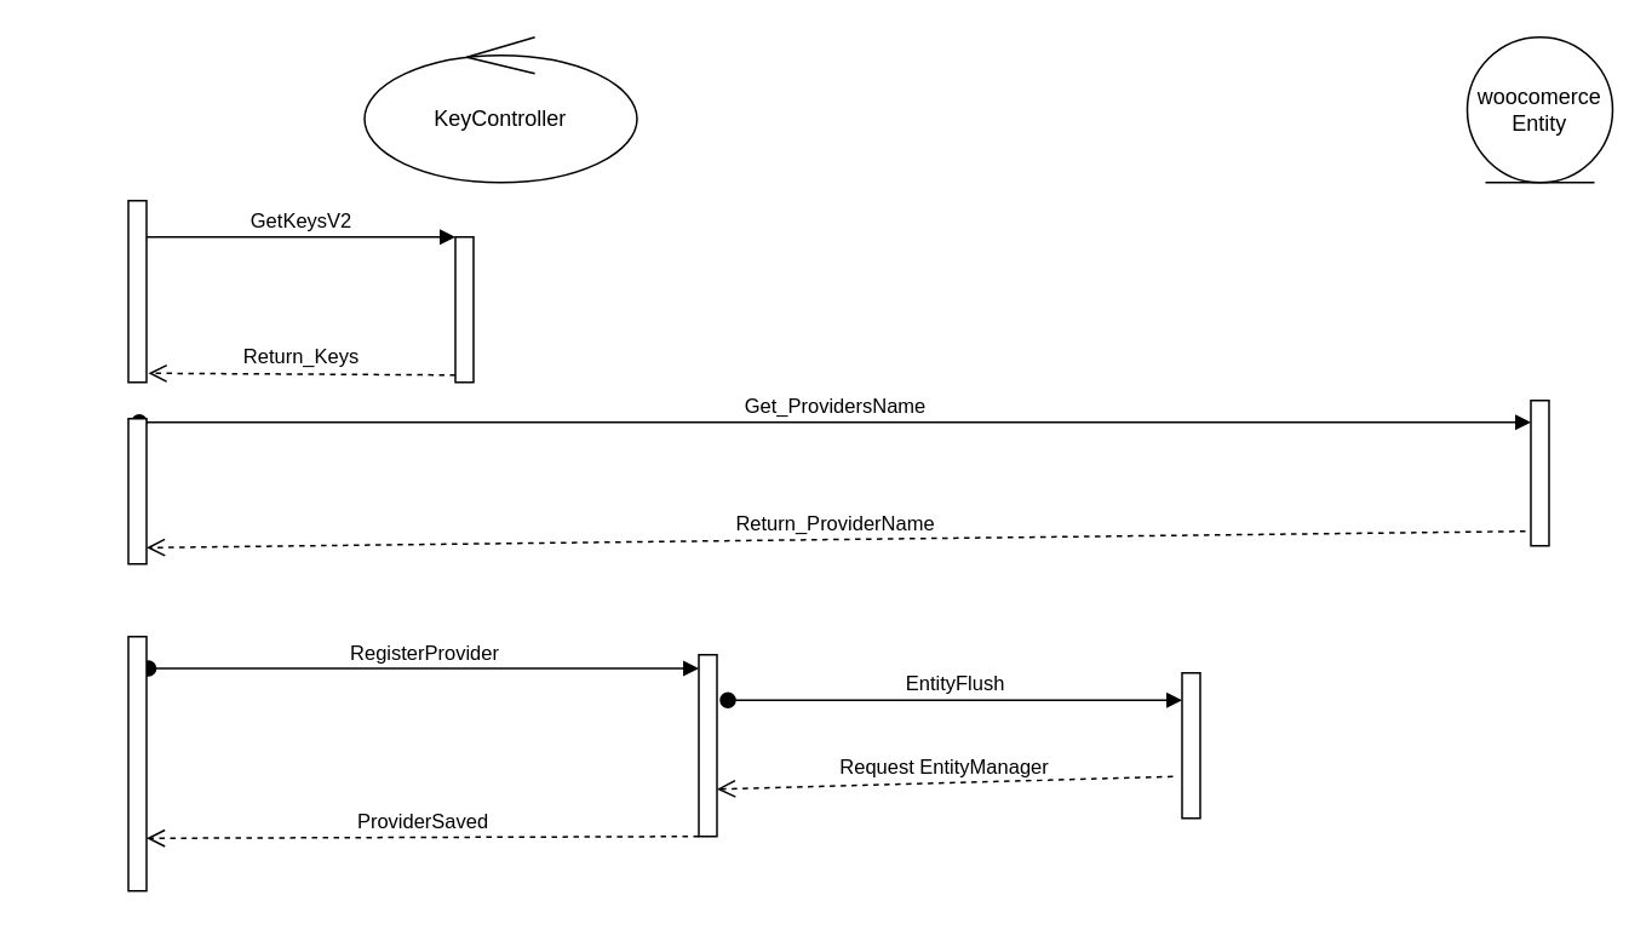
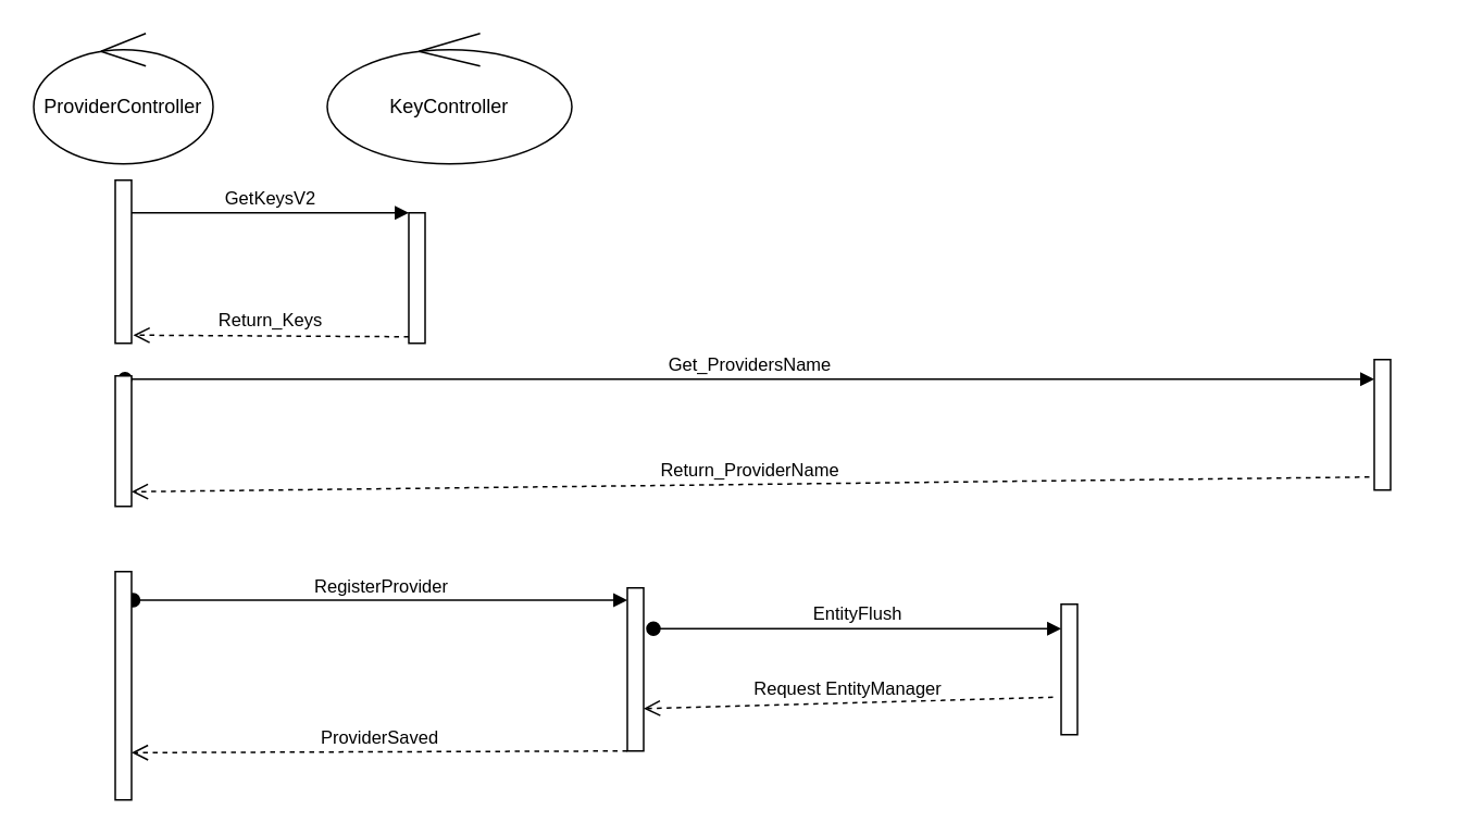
  <mxCell id="0" />
  <mxCell id="1" parent="0" />
- <mxCell id="3" value="woocomerce Entity" style="ellipse;shape=umlEntity;whiteSpace=wrap;html=1;" parent="1" vertex="1"><mxGeometry x="807" y="20" width="80" height="80" as="geometry" /></mxCell>
+ <mxCell id="2" value="ProviderController" style="ellipse;shape=umlControl;whiteSpace=wrap;html=1;" parent="1" vertex="1"><mxGeometry x="20" y="20" width="110" height="80" as="geometry" /></mxCell>
  <mxCell id="4" value="KeyController" style="ellipse;shape=umlControl;whiteSpace=wrap;html=1;" parent="1" vertex="1"><mxGeometry x="200" y="20" width="150" height="80" as="geometry" /></mxCell>
  <mxCell id="5" value="" style="html=1;points=[];perimeter=orthogonalPerimeter;" parent="1" vertex="1"><mxGeometry x="70" y="110" width="10" height="100" as="geometry" /></mxCell>
  <mxCell id="6" value="" style="html=1;points=[];perimeter=orthogonalPerimeter;" parent="1" vertex="1"><mxGeometry x="250" y="130" width="10" height="80" as="geometry" /></mxCell>
  <mxCell id="7" value="GetKeysV2" style="html=1;verticalAlign=bottom;endArrow=block;entryX=0;entryY=0;" parent="1" source="5" target="6" edge="1"><mxGeometry relative="1" as="geometry"><mxPoint x="180" y="130" as="sourcePoint" /></mxGeometry></mxCell>
  <mxCell id="8" value="Return_Keys" style="html=1;verticalAlign=bottom;endArrow=open;dashed=1;endSize=8;exitX=0;exitY=0.95;entryX=1.1;entryY=0.95;entryDx=0;entryDy=0;entryPerimeter=0;" parent="1" source="6" target="5" edge="1"><mxGeometry relative="1" as="geometry"><mxPoint x="180" y="206" as="targetPoint" /></mxGeometry></mxCell>
  <mxCell id="9" value="" style="html=1;points=[];perimeter=orthogonalPerimeter;" parent="1" vertex="1"><mxGeometry x="842" y="220" width="10" height="80" as="geometry" /></mxCell>
  <mxCell id="10" value="Get_ProvidersName" style="html=1;verticalAlign=bottom;startArrow=oval;endArrow=block;startSize=8;exitX=0.6;exitY=0.025;exitDx=0;exitDy=0;exitPerimeter=0;" parent="1" source="11" target="9" edge="1"><mxGeometry relative="1" as="geometry"><mxPoint x="630" y="230" as="sourcePoint" /></mxGeometry></mxCell>
  <mxCell id="11" value="" style="html=1;points=[];perimeter=orthogonalPerimeter;" parent="1" vertex="1"><mxGeometry x="70" y="230" width="10" height="80" as="geometry" /></mxCell>
  <mxCell id="12" value="Return_ProviderName" style="html=1;verticalAlign=bottom;endArrow=open;dashed=1;endSize=8;exitX=-0.3;exitY=0.9;exitDx=0;exitDy=0;exitPerimeter=0;entryX=1;entryY=0.888;entryDx=0;entryDy=0;entryPerimeter=0;" parent="1" source="9" target="11" edge="1"><mxGeometry relative="1" as="geometry"><mxPoint x="380" y="300" as="sourcePoint" /><mxPoint x="300" y="300" as="targetPoint" /></mxGeometry></mxCell>
  <mxCell id="13" value="" style="html=1;points=[];perimeter=orthogonalPerimeter;" parent="1" vertex="1"><mxGeometry x="384" y="360" width="10" height="100" as="geometry" /></mxCell>
  <mxCell id="14" value="RegisterProvider" style="html=1;verticalAlign=bottom;startArrow=oval;endArrow=block;startSize=8;exitX=1.1;exitY=0.125;exitDx=0;exitDy=0;exitPerimeter=0;" parent="1" source="15" target="13" edge="1"><mxGeometry relative="1" as="geometry"><mxPoint x="324" y="360" as="sourcePoint" /></mxGeometry></mxCell>
  <mxCell id="15" value="" style="html=1;points=[];perimeter=orthogonalPerimeter;" parent="1" vertex="1"><mxGeometry x="70" y="350" width="10" height="140" as="geometry" /></mxCell>
  <mxCell id="16" value="" style="html=1;points=[];perimeter=orthogonalPerimeter;" parent="1" vertex="1"><mxGeometry x="650" y="370" width="10" height="80" as="geometry" /></mxCell>
  <mxCell id="17" value="EntityFlush" style="html=1;verticalAlign=bottom;startArrow=oval;endArrow=block;startSize=8;exitX=1.6;exitY=0.25;exitDx=0;exitDy=0;exitPerimeter=0;" parent="1" source="13" target="16" edge="1"><mxGeometry relative="1" as="geometry"><mxPoint x="500" y="370" as="sourcePoint" /></mxGeometry></mxCell>
  <mxCell id="18" value="Request EntityManager" style="html=1;verticalAlign=bottom;endArrow=open;dashed=1;endSize=8;exitX=-0.5;exitY=0.713;exitDx=0;exitDy=0;exitPerimeter=0;entryX=1;entryY=0.74;entryDx=0;entryDy=0;entryPerimeter=0;" parent="1" source="16" target="13" edge="1"><mxGeometry relative="1" as="geometry"><mxPoint x="551" y="430" as="sourcePoint" /><mxPoint x="471" y="430" as="targetPoint" /></mxGeometry></mxCell>
  <mxCell id="19" value="ProviderSaved" style="html=1;verticalAlign=bottom;endArrow=open;dashed=1;endSize=8;entryX=1;entryY=0.793;entryDx=0;entryDy=0;entryPerimeter=0;" parent="1" source="13" target="15" edge="1"><mxGeometry x="-0.001" relative="1" as="geometry"><mxPoint x="360" y="440" as="sourcePoint" /><mxPoint x="280" y="440" as="targetPoint" /><mxPoint as="offset" /></mxGeometry></mxCell>
